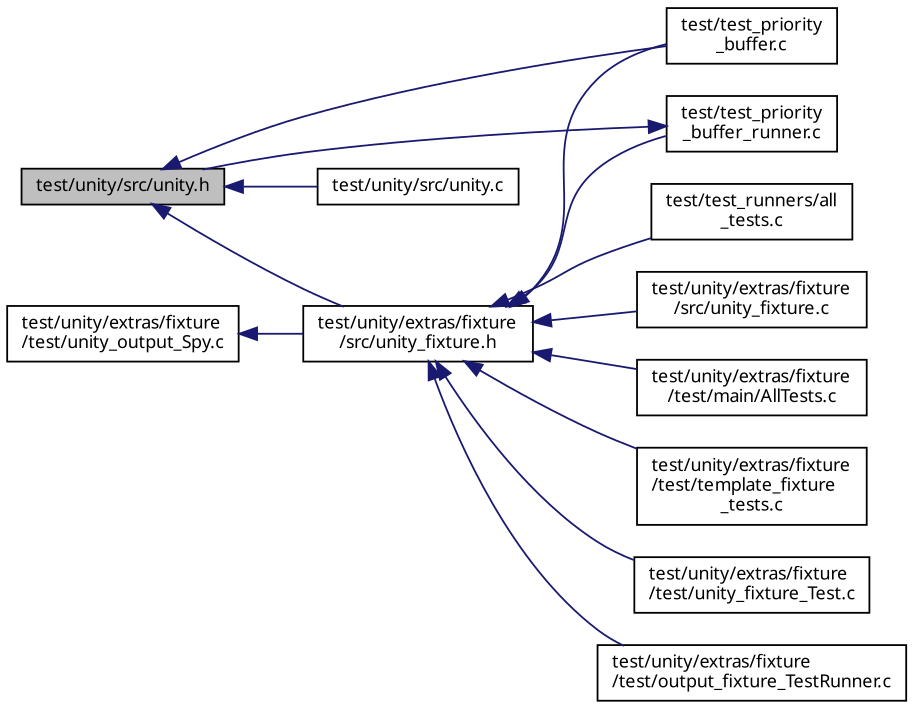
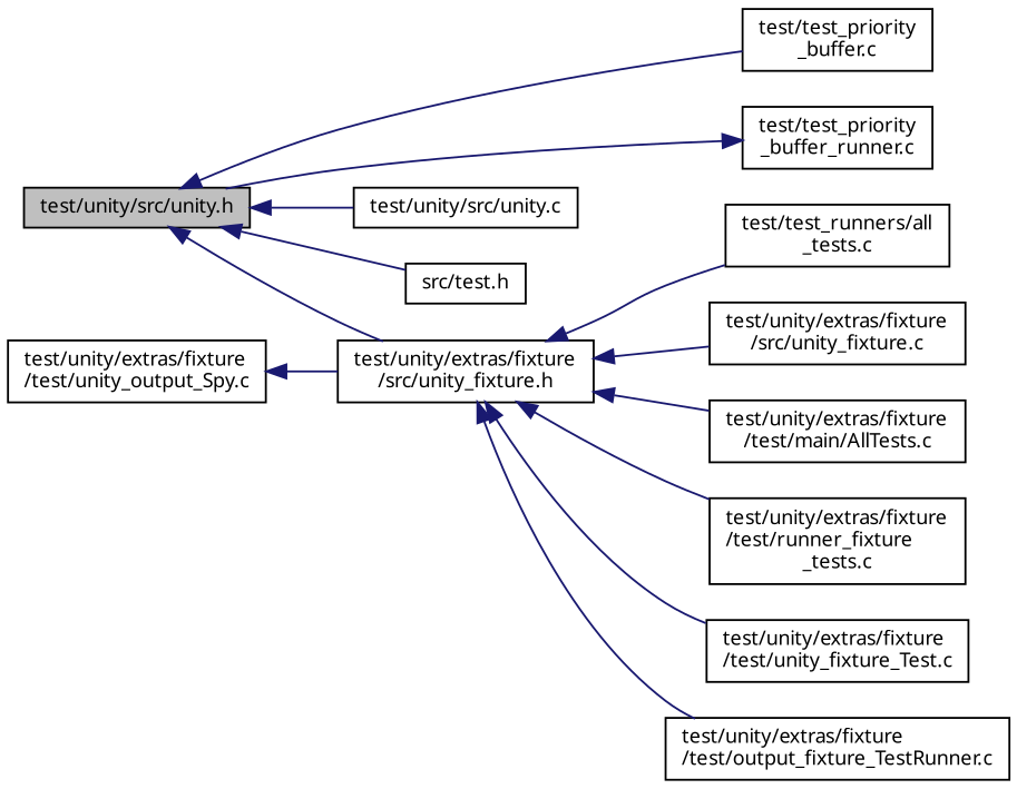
  digraph {
    fontname="Noto Sans"
    rankdir=LR
    node [color=black fillcolor=white fontname="Noto Sans" fontsize=10 shape=record style=filled]
    edge [color=midnightblue dir=back fontname="Noto Sans" fontsize=10 labelfontname=Helvetica labelfontsize=10 style=solid]
    n1 [fillcolor=grey75 fontcolor=black height=0.2 label="test/unity/src/unity.h" width=0.4]
+   n2 [height=0.2 label="src/test.h" width=0.4]
    n3 [height=0.2 label="test/test_priority\l_buffer.c" width=0.4]
    n4 [height=0.2 label="test/unity/extras/fixture\l/src/unity_fixture.h" width=0.4]
    n5 [height=0.2 label="test/unity/src/unity.c" width=0.4]
    n6 [height=0.2 label="test/test_priority\l_buffer_runner.c" width=0.4]
    n7 [height=0.2 label="test/test_runners/all\l_tests.c" width=0.4]
    n8 [height=0.2 label="test/unity/extras/fixture\l/src/unity_fixture.c" width=0.4]
    n9 [height=0.2 label="test/unity/extras/fixture\l/test/main/AllTests.c" width=0.4]
-   n10 [height=0.2 label="test/unity/extras/fixture\l/test/template_fixture\l_tests.c" width=0.4]
+   n10 [height=0.2 label="test/unity/extras/fixture\l/test/runner_fixture\l_tests.c" width=0.4]
    n11 [height=0.2 label="test/unity/extras/fixture\l/test/unity_fixture_Test.c" width=0.4]
    n12 [height=0.2 label="test/unity/extras/fixture\l/test/output_fixture_TestRunner.c" width=0.4]
    n13 [height=0.2 label="test/unity/extras/fixture\l/test/unity_output_Spy.c" width=0.4]
+   n1 -> n2
    n1 -> n3
    n1 -> n4
    n1 -> n5
-   n4 -> n3
-   n4 -> n6
    n4 -> n7
    n4 -> n8
    n4 -> n9
    n4 -> n10
    n4 -> n11
    n4 -> n12
    n6 -> n1
    n13 -> n4
  }
